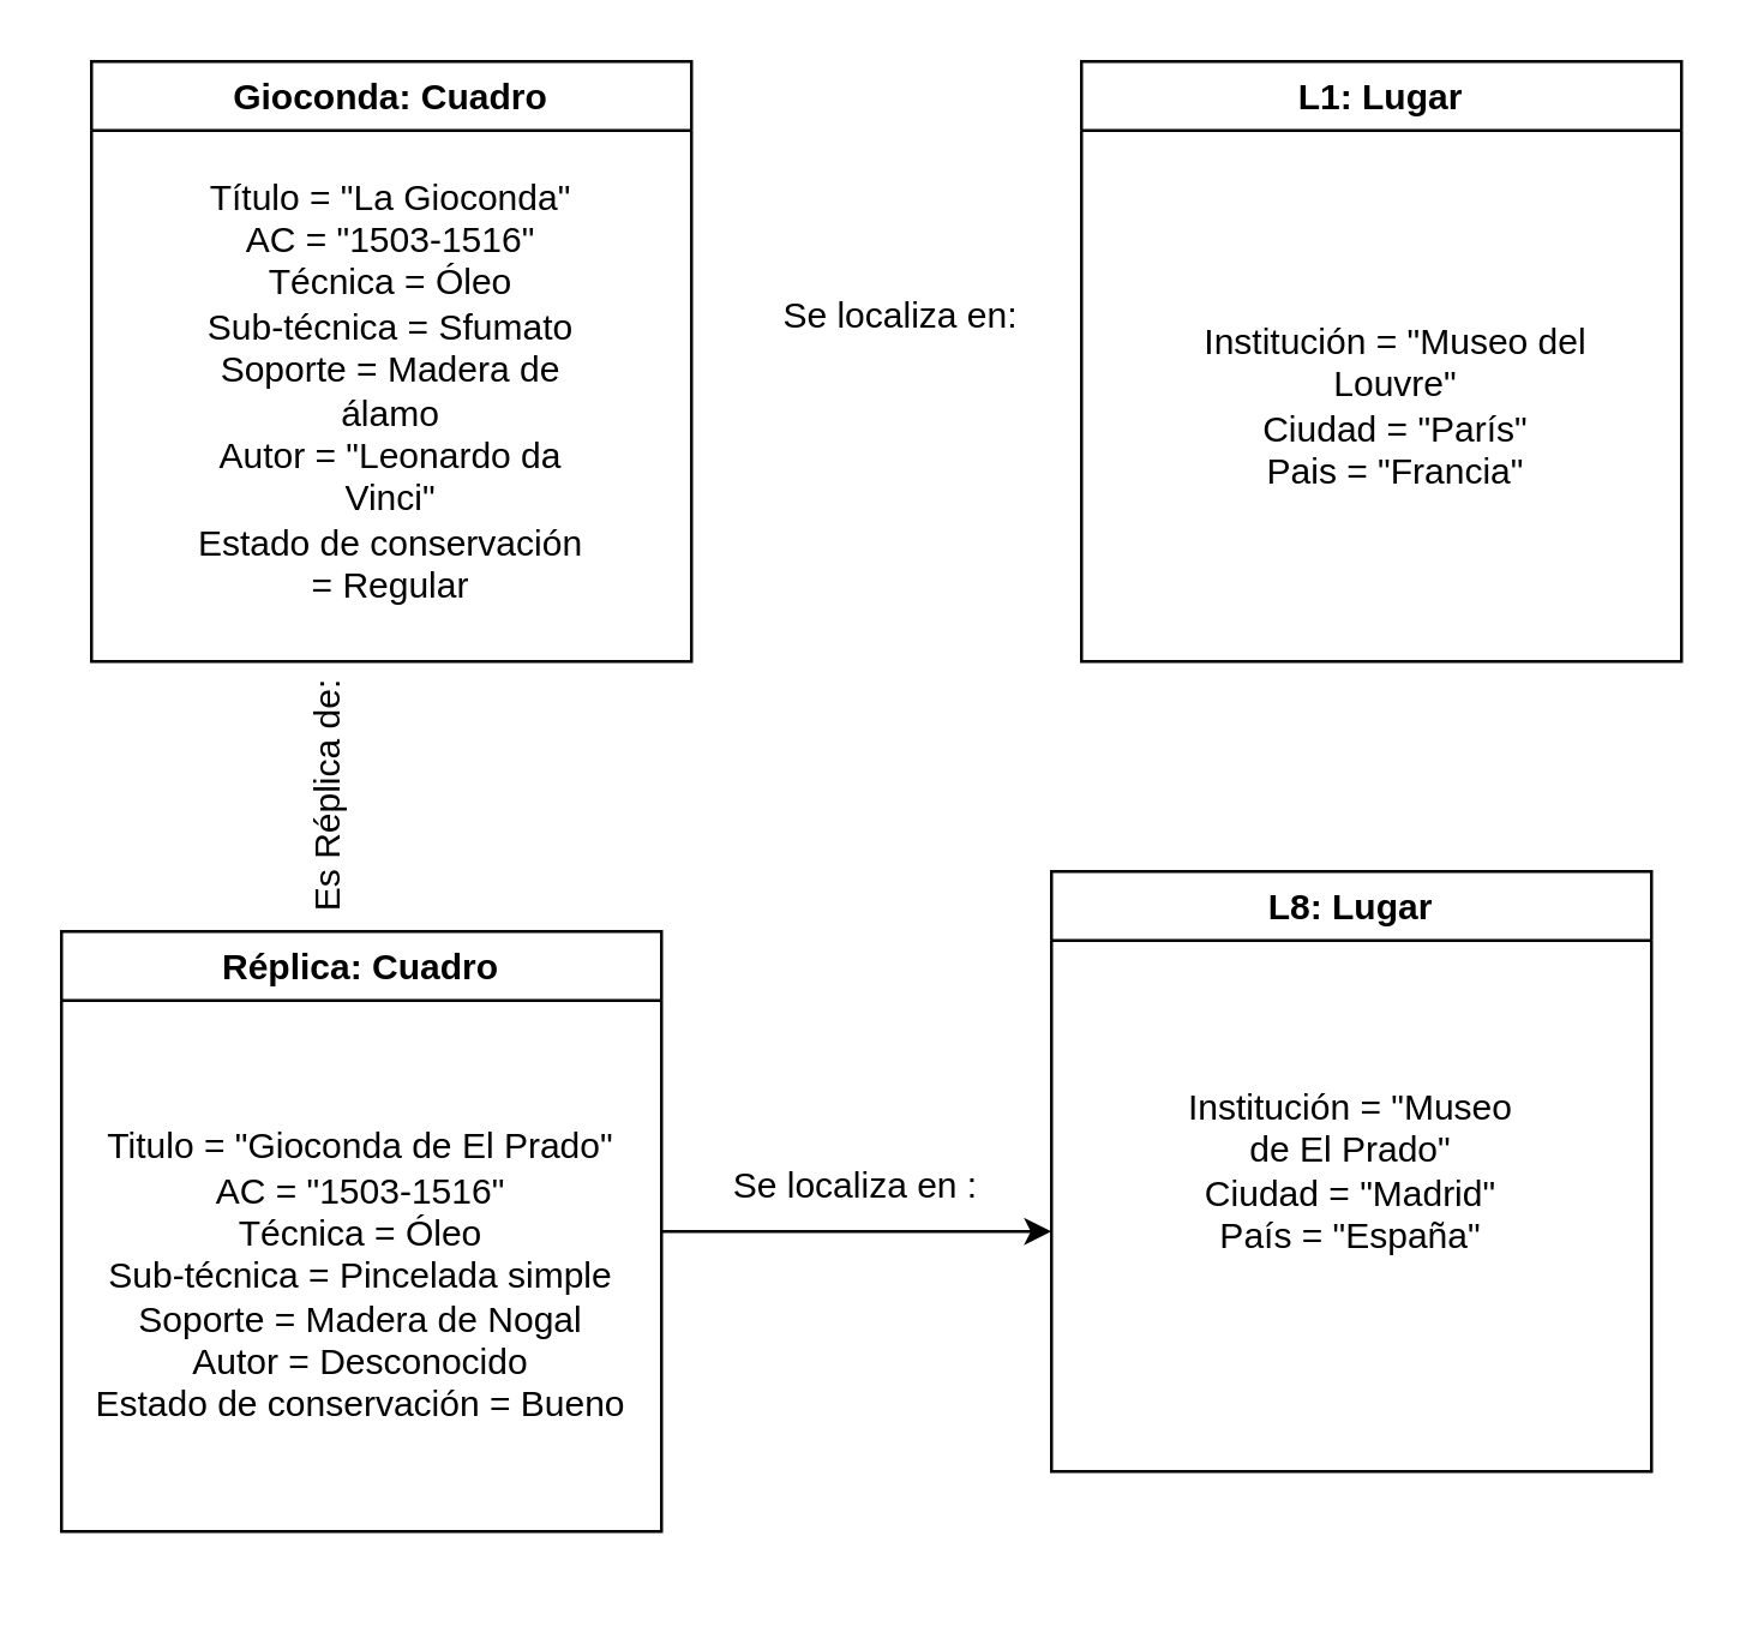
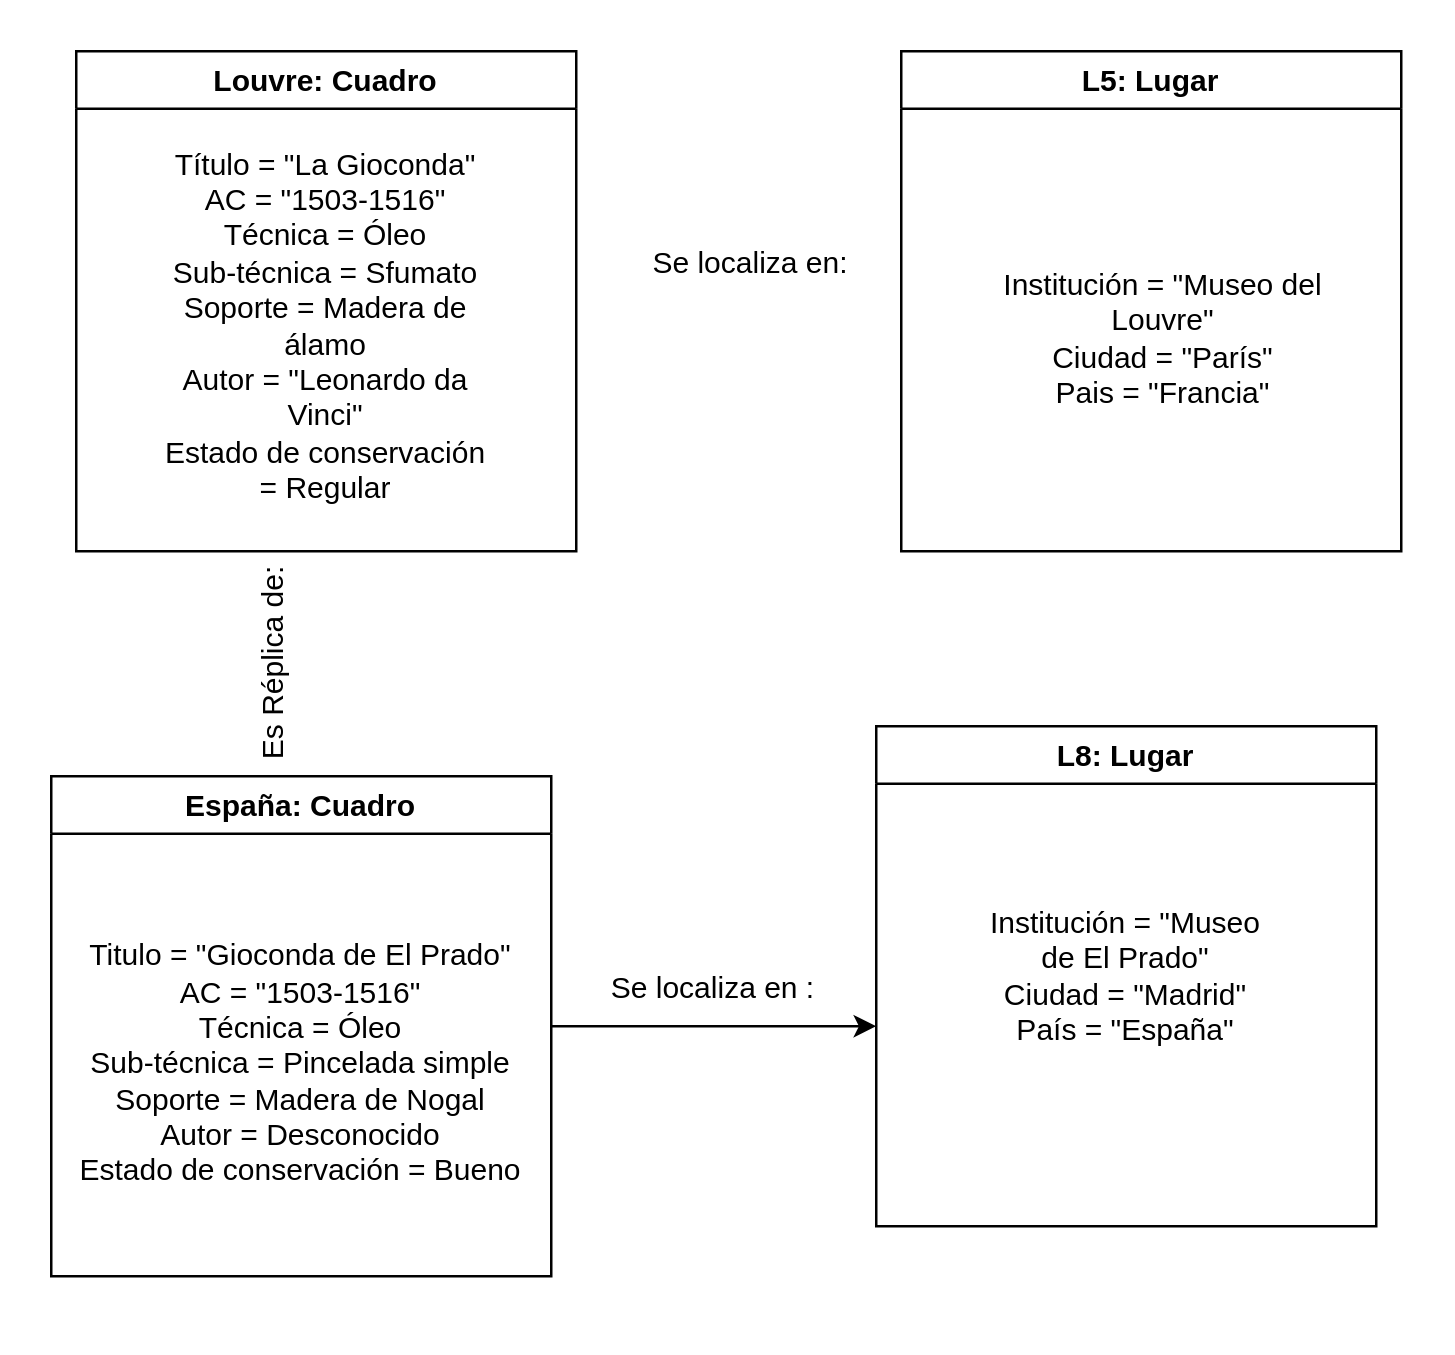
  <mxCell id="0" />
  <mxCell id="1" parent="0" />
- <mxCell id="2" value="Gioconda: Cuadro" style="swimlane;" vertex="1" parent="1"><mxGeometry x="30" y="20" width="200" height="200" as="geometry" /></mxCell>
+ <mxCell id="2" value="Louvre: Cuadro" style="swimlane;" vertex="1" parent="1"><mxGeometry x="30" y="20" width="200" height="200" as="geometry" /></mxCell>
  <mxCell id="3" value="Título = &quot;La Gioconda&quot;&lt;br&gt;AC = &quot;1503-1516&quot;&lt;br&gt;Técnica = Óleo&lt;br&gt;Sub-técnica = Sfumato&lt;br&gt;Soporte = Madera de álamo&lt;br&gt;Autor = &quot;Leonardo da Vinci&quot;&lt;br&gt;Estado de conservación = Regular" style="text;html=1;strokeColor=none;fillColor=none;align=center;verticalAlign=middle;whiteSpace=wrap;rounded=0;" vertex="1" parent="2"><mxGeometry x="30" y="40" width="140" height="140" as="geometry" /></mxCell>
  <mxCell id="4" value="L8: Lugar" style="swimlane;" vertex="1" parent="1"><mxGeometry x="350" y="290" width="200" height="200" as="geometry" /></mxCell>
  <mxCell id="5" value="Institución = &quot;Museo de El Prado&quot;&lt;br&gt;Ciudad = &quot;Madrid&quot;&lt;br&gt;País = &quot;España&quot;" style="text;html=1;strokeColor=none;fillColor=none;align=center;verticalAlign=middle;whiteSpace=wrap;rounded=0;" vertex="1" parent="4"><mxGeometry x="40" y="65" width="120" height="70" as="geometry" /></mxCell>
- <mxCell id="6" value="L1: Lugar" style="swimlane;" vertex="1" parent="1"><mxGeometry x="360" y="20" width="200" height="200" as="geometry" /></mxCell>
+ <mxCell id="6" value="L5: Lugar" style="swimlane;" vertex="1" parent="1"><mxGeometry x="360" y="20" width="200" height="200" as="geometry" /></mxCell>
  <mxCell id="7" value="Institución = &quot;Museo del Louvre&quot;&lt;br&gt;Ciudad = &quot;París&quot;&lt;br&gt;Pais = &quot;Francia&quot;&lt;br&gt;" style="text;html=1;strokeColor=none;fillColor=none;align=center;verticalAlign=middle;whiteSpace=wrap;rounded=0;" vertex="1" parent="6"><mxGeometry x="20" y="70" width="170" height="90" as="geometry" /></mxCell>
- <mxCell id="8" value="Réplica: Cuadro" style="swimlane;" vertex="1" parent="1"><mxGeometry x="20" y="310" width="200" height="200" as="geometry" /></mxCell>
+ <mxCell id="8" value="España: Cuadro" style="swimlane;" vertex="1" parent="1"><mxGeometry x="20" y="310" width="200" height="200" as="geometry" /></mxCell>
  <mxCell id="9" value="Titulo = &quot;Gioconda de El Prado&quot;&lt;br&gt;AC = &quot;1503-1516&quot;&lt;br&gt;Técnica = Óleo&lt;br&gt;Sub-técnica = Pincelada simple&lt;br&gt;Soporte = Madera de Nogal&lt;br&gt;Autor = Desconocido&lt;br&gt;Estado de conservación = Bueno" style="text;html=1;strokeColor=none;fillColor=none;align=center;verticalAlign=middle;whiteSpace=wrap;rounded=0;" vertex="1" parent="8"><mxGeometry y="20" width="200" height="190" as="geometry" /></mxCell>
  <mxCell id="10" value="" style="endArrow=classic;html=1;exitX=0;exitY=1;exitDx=0;exitDy=0;" edge="1" parent="1" source="11"><mxGeometry width="50" height="50" relative="1" as="geometry"><mxPoint x="240" y="410" as="sourcePoint" /><mxPoint x="350" y="410" as="targetPoint" /><Array as="points"><mxPoint x="340" y="410" /></Array></mxGeometry></mxCell>
  <mxCell id="11" value="Se localiza en :" style="text;html=1;strokeColor=none;fillColor=none;align=center;verticalAlign=middle;whiteSpace=wrap;rounded=0;" vertex="1" parent="1"><mxGeometry x="220" y="380" width="130" height="30" as="geometry" /></mxCell>
  <mxCell id="12" value="Se localiza en:" style="text;html=1;strokeColor=none;fillColor=none;align=center;verticalAlign=middle;whiteSpace=wrap;rounded=0;" vertex="1" parent="1"><mxGeometry x="240" y="90" width="120" height="30" as="geometry" /></mxCell>
  <mxCell id="13" value="Es Réplica de:" style="text;html=1;strokeColor=none;fillColor=none;align=center;verticalAlign=middle;whiteSpace=wrap;rounded=0;rotation=-90;" vertex="1" parent="1"><mxGeometry x="64" y="250" width="90" height="30" as="geometry" /></mxCell>
